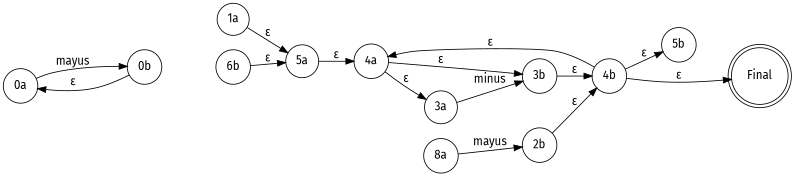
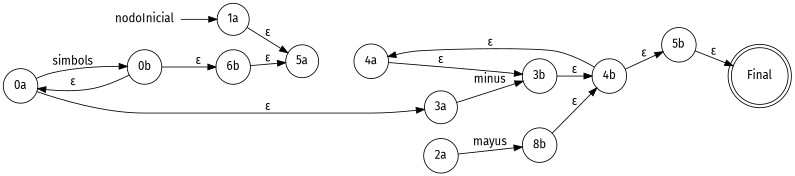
  digraph {
    concentrate=true
    fontname="Fira Sans"
    rankdir=LR
    node [fontname="Fira Sans" shape=circle]
    edge [fontname="Fira Sans"]
+   nodoInicial [shape=none]
    n2 [label="1a"]
    n3 [label="5a"]
    n4 [label="0a"]
    n5 [label="0b"]
    n6 [label="6b"]
    n7 [label="4a"]
-   n8 [label="8a"]
-   n9 [label="2b"]
+   n8 [label="2a"]
+   n9 [label="8b"]
    n10 [label="4b"]
    n11 [label="5b"]
    n12 [label="3a"]
    n13 [label="3b"]
    n14 [label=Final shape=doublecircle]
+   nodoInicial -> n2
    n2 -> n3 [label="ε"]
-   n3 -> n7 [label="ε"]
-   n4 -> n5 [label=mayus]
+   n4 -> n5 [label=simbols]
    n5 -> n4 [label="ε"]
+   n5 -> n6 [label="ε"]
    n6 -> n3 [label="ε"]
-   n7 -> n12 [label="ε"]
+   n4 -> n12 [label="ε"]
    n7 -> n13 [label="ε"]
    n8 -> n9 [label=mayus]
    n9 -> n10 [label="ε"]
    n10 -> n7 [label="ε"]
    n10 -> n11 [label="ε"]
-   n10 -> n14 [label="ε"]
+   n11 -> n14 [label="ε"]
    n12 -> n13 [label=minus]
    n13 -> n10 [label="ε"]
  }
